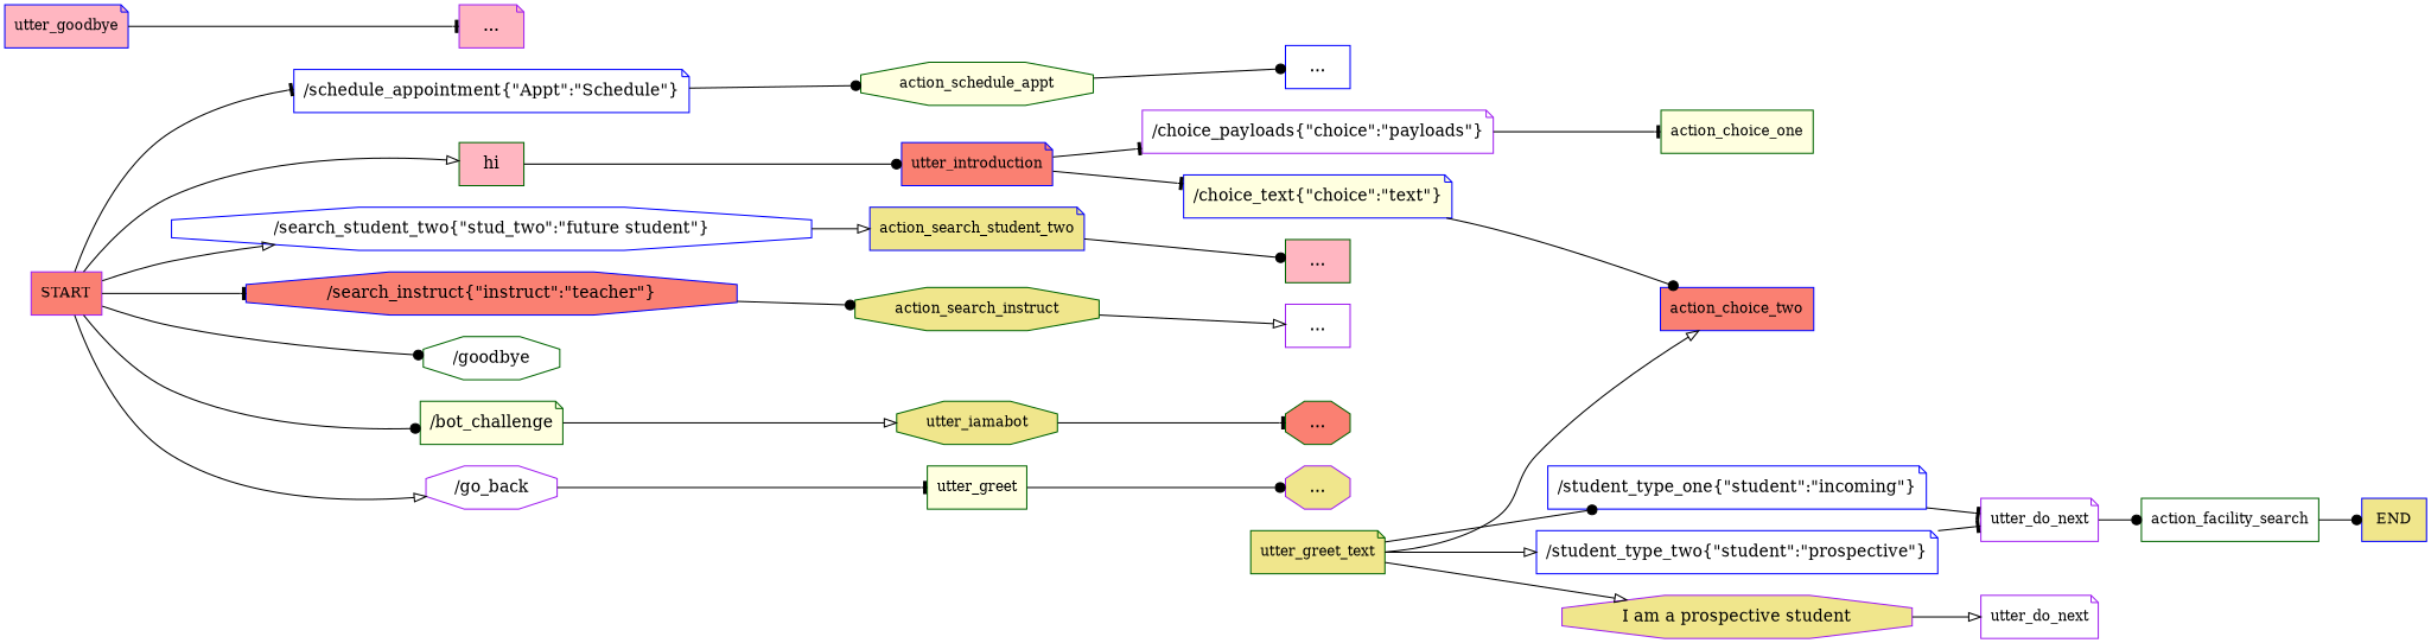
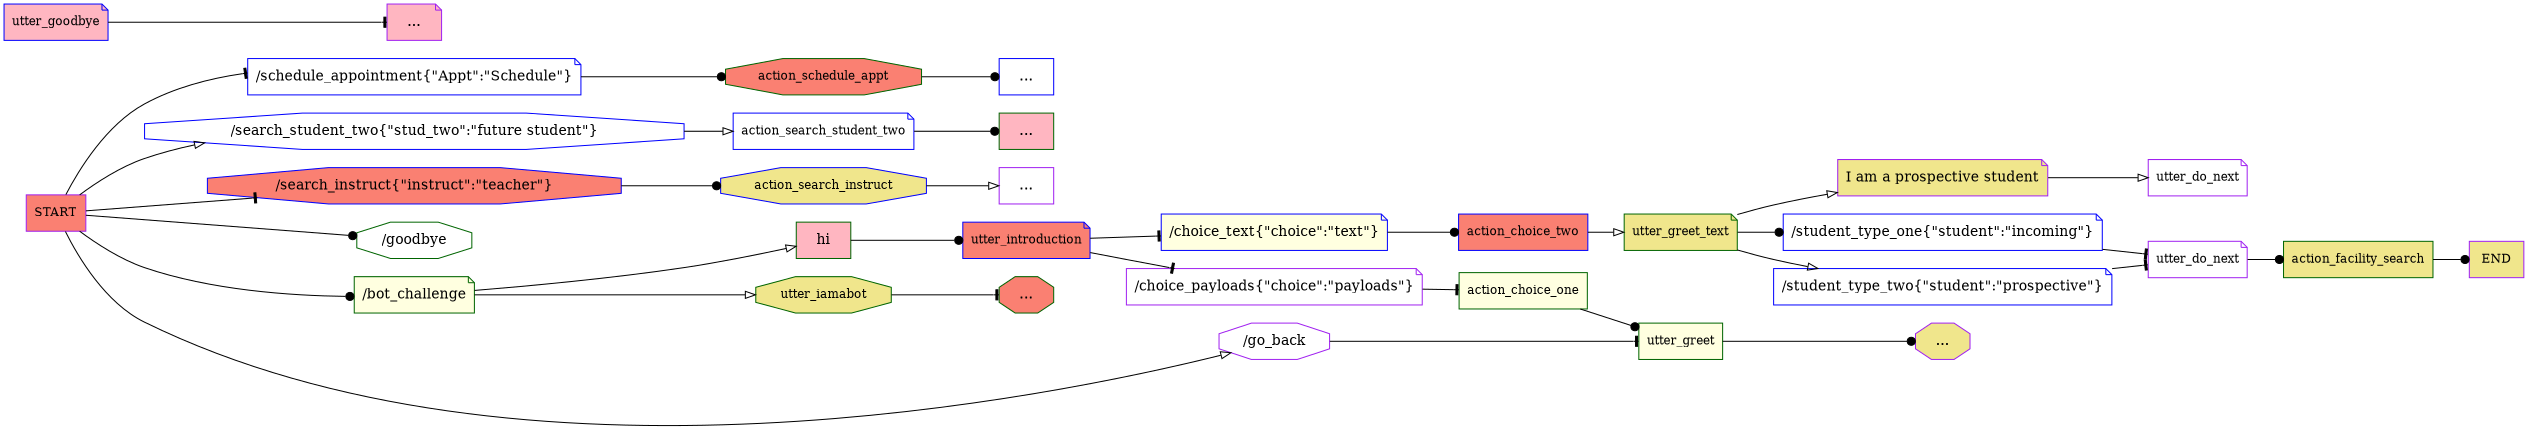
  digraph {
    rankdir=LR
    node [color=darkgreen fillcolor=white shape=note style=filled]
    edge [arrowhead=dot]
    n1 [color=purple fillcolor=salmon fontsize=12 label=START shape=box]
    n2 [color=blue label="/schedule_appointment{\"Appt\":\"Schedule\"}"]
    n3 [fillcolor=lightpink label=hi shape=box]
    n4 [color=blue label="/search_student_two{\"stud_two\":\"future student\"}" shape=octagon]
    n5 [color=blue fillcolor=salmon label="/search_instruct{\"instruct\":\"teacher\"}" shape=octagon]
    n6 [label="/goodbye" shape=octagon]
    n7 [fillcolor=lightyellow label="/bot_challenge"]
    n8 [color=purple label="/go_back" shape=octagon]
-   n9 [fillcolor=lightyellow fontsize=12 label=action_schedule_appt shape=octagon]
+   n9 [fillcolor=salmon fontsize=12 label=action_schedule_appt shape=octagon]
    n10 [color=blue fillcolor=salmon fontsize=12 label=utter_introduction]
-   n11 [color=blue fillcolor=khaki fontsize=12 label=action_search_student_two]
-   n12 [fillcolor=khaki fontsize=12 label=action_search_instruct shape=octagon]
+   n11 [color=blue fontsize=12 label=action_search_student_two]
+   n12 [color=blue fillcolor=khaki fontsize=12 label=action_search_instruct shape=octagon]
    n13 [fillcolor=khaki fontsize=12 label=utter_iamabot shape=octagon]
    n14 [fillcolor=lightyellow fontsize=12 label=utter_greet shape=box]
-   n15 [color=blue fillcolor=khaki fontsize=12 label=END shape=box]
+   n15 [color=purple fillcolor=khaki fontsize=12 label=END shape=box]
    n16 [color=blue label="..." shape=box]
    n17 [color=purple label="/choice_payloads{\"choice\":\"payloads\"}"]
    n18 [color=blue fillcolor=lightyellow label="/choice_text{\"choice\":\"text\"}"]
    n19 [fillcolor=lightyellow fontsize=12 label=action_choice_one shape=box]
    n20 [color=blue fillcolor=salmon fontsize=12 label=action_choice_two shape=box]
    n21 [color=purple fillcolor=khaki label="..." shape=octagon]
    n22 [fillcolor=lightpink label="..." shape=box]
    n23 [color=purple label="..." shape=box]
    n24 [color=blue fillcolor=lightpink fontsize=12 label=utter_goodbye]
    n25 [color=purple fillcolor=lightpink label="..."]
    n26 [fillcolor=salmon label="..." shape=octagon]
    n27 [fillcolor=khaki fontsize=12 label=utter_greet_text]
    n28 [color=blue label="/student_type_one{\"student\":\"incoming\"}"]
    n29 [color=blue label="/student_type_two{\"student\":\"prospective\"}"]
-   n30 [color=purple fillcolor=khaki label="I am a prospective student" shape=octagon]
+   n30 [color=purple fillcolor=khaki label="I am a prospective student"]
    n31 [color=purple fontsize=12 label=utter_do_next]
    n32 [color=purple fontsize=12 label=utter_do_next]
-   n33 [fontsize=12 label=action_facility_search shape=box]
+   n33 [fillcolor=khaki fontsize=12 label=action_facility_search shape=box]
    n1 -> n2 [arrowhead=tee]
-   n1 -> n3 [arrowhead=onormal]
+   n7 -> n3 [arrowhead=onormal]
    n1 -> n4 [arrowhead=onormal]
    n1 -> n5 [arrowhead=tee]
    n1 -> n6
    n1 -> n7
    n1 -> n8 [arrowhead=onormal]
    n2 -> n9
    n3 -> n10
    n4 -> n11 [arrowhead=onormal]
    n5 -> n12
    n7 -> n13 [arrowhead=onormal]
    n8 -> n14 [arrowhead=tee]
    n9 -> n16
    n10 -> n17 [arrowhead=tee]
    n10 -> n18 [arrowhead=tee]
    n11 -> n22
    n12 -> n23 [arrowhead=onormal]
    n13 -> n26 [arrowhead=tee]
    n14 -> n21
    n17 -> n19 [arrowhead=tee]
    n18 -> n20
-   n27 -> n20 [arrowhead=onormal]
+   n19 -> n14
+   n20 -> n27 [arrowhead=onormal]
    n24 -> n25 [arrowhead=tee]
    n27 -> n28
    n27 -> n29 [arrowhead=onormal]
    n27 -> n30 [arrowhead=onormal]
    n28 -> n31 [arrowhead=tee]
    n29 -> n31 [arrowhead=tee]
    n30 -> n32 [arrowhead=onormal]
    n31 -> n33
    n33 -> n15
  }
